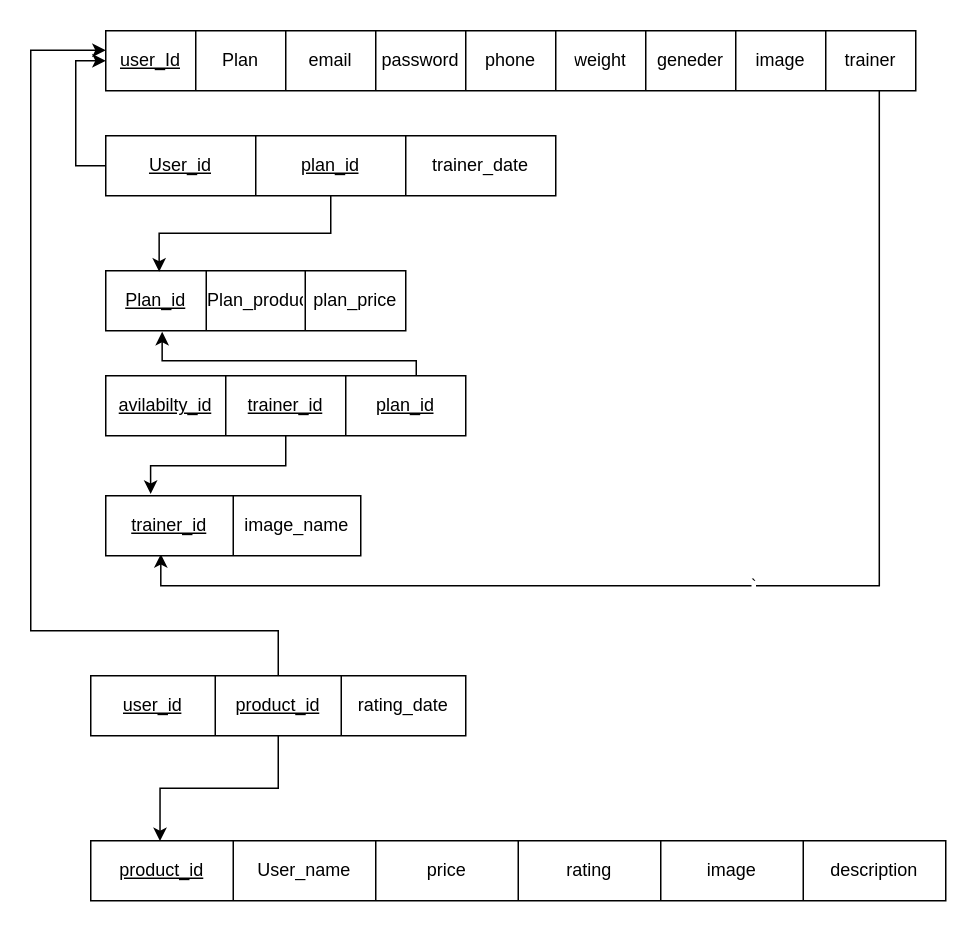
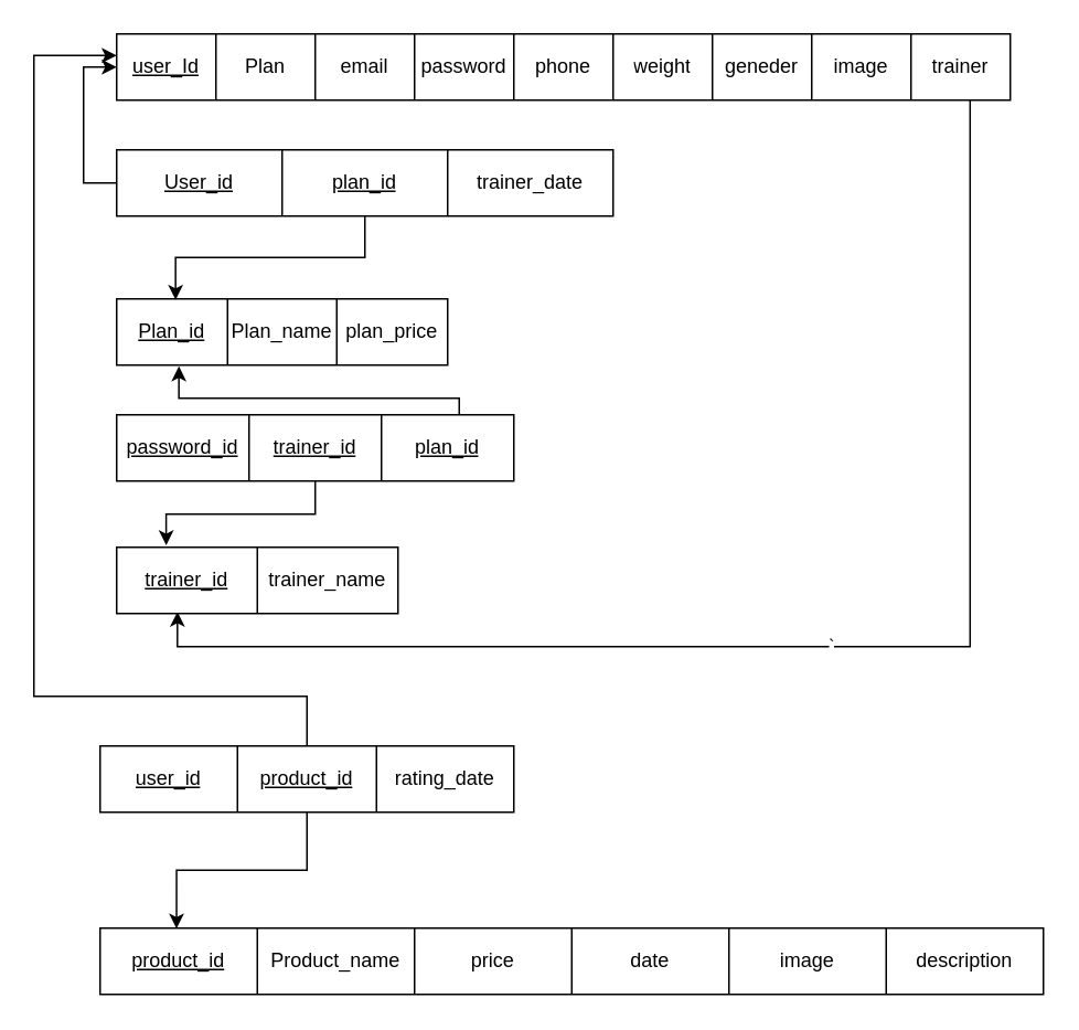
  <mxCell id="0" />
  <mxCell id="1" parent="0" />
  <mxCell id="2" value="`" style="edgeStyle=orthogonalEdgeStyle;rounded=0;orthogonalLoop=1;jettySize=auto;html=1;entryX=0.216;entryY=0.973;entryDx=0;entryDy=0;entryPerimeter=0;exitX=0.955;exitY=0.945;exitDx=0;exitDy=0;exitPerimeter=0;" edge="1" parent="1" source="4" target="20"><mxGeometry relative="1" as="geometry"><mxPoint x="90" y="370" as="targetPoint" /><Array as="points"><mxPoint x="586" y="390" /><mxPoint x="107" y="390" /></Array></mxGeometry></mxCell>
  <mxCell id="3" value="" style="shape=table;startSize=0;container=1;collapsible=0;childLayout=tableLayout;" parent="1" vertex="1"><mxGeometry x="70" y="20" width="540" height="40" as="geometry" /></mxCell>
  <mxCell id="4" value="" style="shape=tableRow;horizontal=0;startSize=0;swimlaneHead=0;swimlaneBody=0;strokeColor=inherit;top=0;left=0;bottom=0;right=0;collapsible=0;dropTarget=0;fillColor=none;points=[[0,0.5],[1,0.5]];portConstraint=eastwest;" parent="3" vertex="1"><mxGeometry width="540" height="40" as="geometry" /></mxCell>
  <mxCell id="5" value="&lt;u&gt;user_Id&lt;/u&gt;" style="shape=partialRectangle;html=1;whiteSpace=wrap;connectable=0;strokeColor=inherit;overflow=hidden;fillColor=none;top=0;left=0;bottom=0;right=0;pointerEvents=1;" parent="4" vertex="1"><mxGeometry width="60" height="40" as="geometry"><mxRectangle width="60" height="40" as="alternateBounds" /></mxGeometry></mxCell>
  <mxCell id="6" value="Plan" style="shape=partialRectangle;html=1;whiteSpace=wrap;connectable=0;strokeColor=inherit;overflow=hidden;fillColor=none;top=0;left=0;bottom=0;right=0;pointerEvents=1;" parent="4" vertex="1"><mxGeometry x="60" width="60" height="40" as="geometry"><mxRectangle width="60" height="40" as="alternateBounds" /></mxGeometry></mxCell>
  <mxCell id="7" value="email" style="shape=partialRectangle;html=1;whiteSpace=wrap;connectable=0;strokeColor=inherit;overflow=hidden;fillColor=none;top=0;left=0;bottom=0;right=0;pointerEvents=1;" parent="4" vertex="1"><mxGeometry x="120" width="60" height="40" as="geometry"><mxRectangle width="60" height="40" as="alternateBounds" /></mxGeometry></mxCell>
  <mxCell id="8" value="password" style="shape=partialRectangle;html=1;whiteSpace=wrap;connectable=0;strokeColor=inherit;overflow=hidden;fillColor=none;top=0;left=0;bottom=0;right=0;pointerEvents=1;" parent="4" vertex="1"><mxGeometry x="180" width="60" height="40" as="geometry"><mxRectangle width="60" height="40" as="alternateBounds" /></mxGeometry></mxCell>
  <mxCell id="9" value="phone" style="shape=partialRectangle;html=1;whiteSpace=wrap;connectable=0;strokeColor=inherit;overflow=hidden;fillColor=none;top=0;left=0;bottom=0;right=0;pointerEvents=1;" parent="4" vertex="1"><mxGeometry x="240" width="60" height="40" as="geometry"><mxRectangle width="60" height="40" as="alternateBounds" /></mxGeometry></mxCell>
  <mxCell id="10" value="weight" style="shape=partialRectangle;html=1;whiteSpace=wrap;connectable=0;strokeColor=inherit;overflow=hidden;fillColor=none;top=0;left=0;bottom=0;right=0;pointerEvents=1;" parent="4" vertex="1"><mxGeometry x="300" width="60" height="40" as="geometry"><mxRectangle width="60" height="40" as="alternateBounds" /></mxGeometry></mxCell>
  <mxCell id="11" value="geneder" style="shape=partialRectangle;html=1;whiteSpace=wrap;connectable=0;strokeColor=inherit;overflow=hidden;fillColor=none;top=0;left=0;bottom=0;right=0;pointerEvents=1;" parent="4" vertex="1"><mxGeometry x="360" width="60" height="40" as="geometry"><mxRectangle width="60" height="40" as="alternateBounds" /></mxGeometry></mxCell>
  <mxCell id="12" value="image" style="shape=partialRectangle;html=1;whiteSpace=wrap;connectable=0;strokeColor=inherit;overflow=hidden;fillColor=none;top=0;left=0;bottom=0;right=0;pointerEvents=1;" parent="4" vertex="1"><mxGeometry x="420" width="60" height="40" as="geometry"><mxRectangle width="60" height="40" as="alternateBounds" /></mxGeometry></mxCell>
  <mxCell id="13" value="trainer" style="shape=partialRectangle;html=1;whiteSpace=wrap;connectable=0;strokeColor=inherit;overflow=hidden;fillColor=none;top=0;left=0;bottom=0;right=0;pointerEvents=1;" vertex="1" parent="4"><mxGeometry x="480" width="60" height="40" as="geometry"><mxRectangle width="60" height="40" as="alternateBounds" /></mxGeometry></mxCell>
  <mxCell id="14" value="" style="shape=table;startSize=0;container=1;collapsible=0;childLayout=tableLayout;" parent="1" vertex="1"><mxGeometry x="70" y="180" width="200" height="40" as="geometry" /></mxCell>
  <mxCell id="15" value="" style="shape=tableRow;horizontal=0;startSize=0;swimlaneHead=0;swimlaneBody=0;strokeColor=inherit;top=0;left=0;bottom=0;right=0;collapsible=0;dropTarget=0;fillColor=none;points=[[0,0.5],[1,0.5]];portConstraint=eastwest;" parent="14" vertex="1"><mxGeometry width="200" height="40" as="geometry" /></mxCell>
  <mxCell id="16" value="&lt;u&gt;Plan_id&lt;/u&gt;" style="shape=partialRectangle;html=1;whiteSpace=wrap;connectable=0;strokeColor=inherit;overflow=hidden;fillColor=none;top=0;left=0;bottom=0;right=0;pointerEvents=1;" parent="15" vertex="1"><mxGeometry width="67" height="40" as="geometry"><mxRectangle width="67" height="40" as="alternateBounds" /></mxGeometry></mxCell>
- <mxCell id="17" value="Plan_product" style="shape=partialRectangle;html=1;whiteSpace=wrap;connectable=0;strokeColor=inherit;overflow=hidden;fillColor=none;top=0;left=0;bottom=0;right=0;pointerEvents=1;" parent="15" vertex="1"><mxGeometry x="67" width="66" height="40" as="geometry"><mxRectangle width="66" height="40" as="alternateBounds" /></mxGeometry></mxCell>
+ <mxCell id="17" value="Plan_name" style="shape=partialRectangle;html=1;whiteSpace=wrap;connectable=0;strokeColor=inherit;overflow=hidden;fillColor=none;top=0;left=0;bottom=0;right=0;pointerEvents=1;" parent="15" vertex="1"><mxGeometry x="67" width="66" height="40" as="geometry"><mxRectangle width="66" height="40" as="alternateBounds" /></mxGeometry></mxCell>
  <mxCell id="18" value="plan_price" style="shape=partialRectangle;html=1;whiteSpace=wrap;connectable=0;strokeColor=inherit;overflow=hidden;fillColor=none;top=0;left=0;bottom=0;right=0;pointerEvents=1;" parent="15" vertex="1"><mxGeometry x="133" width="67" height="40" as="geometry"><mxRectangle width="67" height="40" as="alternateBounds" /></mxGeometry></mxCell>
  <mxCell id="19" value="" style="shape=table;startSize=0;container=1;collapsible=0;childLayout=tableLayout;" parent="1" vertex="1"><mxGeometry x="70" y="330" width="170" height="40" as="geometry" /></mxCell>
  <mxCell id="20" value="" style="shape=tableRow;horizontal=0;startSize=0;swimlaneHead=0;swimlaneBody=0;strokeColor=inherit;top=0;left=0;bottom=0;right=0;collapsible=0;dropTarget=0;fillColor=none;points=[[0,0.5],[1,0.5]];portConstraint=eastwest;" parent="19" vertex="1"><mxGeometry width="170" height="40" as="geometry" /></mxCell>
  <mxCell id="21" value="&lt;u&gt;trainer_id&lt;/u&gt;" style="shape=partialRectangle;html=1;whiteSpace=wrap;connectable=0;strokeColor=inherit;overflow=hidden;fillColor=none;top=0;left=0;bottom=0;right=0;pointerEvents=1;" parent="20" vertex="1"><mxGeometry width="85" height="40" as="geometry"><mxRectangle width="85" height="40" as="alternateBounds" /></mxGeometry></mxCell>
- <mxCell id="22" value="image_name" style="shape=partialRectangle;html=1;whiteSpace=wrap;connectable=0;strokeColor=inherit;overflow=hidden;fillColor=none;top=0;left=0;bottom=0;right=0;pointerEvents=1;" parent="20" vertex="1"><mxGeometry x="85" width="85" height="40" as="geometry"><mxRectangle width="85" height="40" as="alternateBounds" /></mxGeometry></mxCell>
+ <mxCell id="22" value="trainer_name" style="shape=partialRectangle;html=1;whiteSpace=wrap;connectable=0;strokeColor=inherit;overflow=hidden;fillColor=none;top=0;left=0;bottom=0;right=0;pointerEvents=1;" parent="20" vertex="1"><mxGeometry x="85" width="85" height="40" as="geometry"><mxRectangle width="85" height="40" as="alternateBounds" /></mxGeometry></mxCell>
  <mxCell id="23" value="" style="shape=table;startSize=0;container=1;collapsible=0;childLayout=tableLayout;" parent="1" vertex="1"><mxGeometry x="60" y="560" width="570" height="40" as="geometry" /></mxCell>
  <mxCell id="24" value="" style="shape=tableRow;horizontal=0;startSize=0;swimlaneHead=0;swimlaneBody=0;strokeColor=inherit;top=0;left=0;bottom=0;right=0;collapsible=0;dropTarget=0;fillColor=none;points=[[0,0.5],[1,0.5]];portConstraint=eastwest;" parent="23" vertex="1"><mxGeometry width="570" height="40" as="geometry" /></mxCell>
  <mxCell id="25" value="&lt;u&gt;product_id&lt;/u&gt;" style="shape=partialRectangle;html=1;whiteSpace=wrap;connectable=0;strokeColor=inherit;overflow=hidden;fillColor=none;top=0;left=0;bottom=0;right=0;pointerEvents=1;" parent="24" vertex="1"><mxGeometry width="95" height="40" as="geometry"><mxRectangle width="95" height="40" as="alternateBounds" /></mxGeometry></mxCell>
- <mxCell id="26" value="User_name" style="shape=partialRectangle;html=1;whiteSpace=wrap;connectable=0;strokeColor=inherit;overflow=hidden;fillColor=none;top=0;left=0;bottom=0;right=0;pointerEvents=1;" parent="24" vertex="1"><mxGeometry x="95" width="95" height="40" as="geometry"><mxRectangle width="95" height="40" as="alternateBounds" /></mxGeometry></mxCell>
+ <mxCell id="26" value="Product_name" style="shape=partialRectangle;html=1;whiteSpace=wrap;connectable=0;strokeColor=inherit;overflow=hidden;fillColor=none;top=0;left=0;bottom=0;right=0;pointerEvents=1;" parent="24" vertex="1"><mxGeometry x="95" width="95" height="40" as="geometry"><mxRectangle width="95" height="40" as="alternateBounds" /></mxGeometry></mxCell>
  <mxCell id="27" value="price" style="shape=partialRectangle;html=1;whiteSpace=wrap;connectable=0;strokeColor=inherit;overflow=hidden;fillColor=none;top=0;left=0;bottom=0;right=0;pointerEvents=1;" parent="24" vertex="1"><mxGeometry x="190" width="95" height="40" as="geometry"><mxRectangle width="95" height="40" as="alternateBounds" /></mxGeometry></mxCell>
- <mxCell id="28" value="rating" style="shape=partialRectangle;html=1;whiteSpace=wrap;connectable=0;strokeColor=inherit;overflow=hidden;fillColor=none;top=0;left=0;bottom=0;right=0;pointerEvents=1;" parent="24" vertex="1"><mxGeometry x="285" width="95" height="40" as="geometry"><mxRectangle width="95" height="40" as="alternateBounds" /></mxGeometry></mxCell>
+ <mxCell id="28" value="date" style="shape=partialRectangle;html=1;whiteSpace=wrap;connectable=0;strokeColor=inherit;overflow=hidden;fillColor=none;top=0;left=0;bottom=0;right=0;pointerEvents=1;" parent="24" vertex="1"><mxGeometry x="285" width="95" height="40" as="geometry"><mxRectangle width="95" height="40" as="alternateBounds" /></mxGeometry></mxCell>
  <mxCell id="29" value="image" style="shape=partialRectangle;html=1;whiteSpace=wrap;connectable=0;strokeColor=inherit;overflow=hidden;fillColor=none;top=0;left=0;bottom=0;right=0;pointerEvents=1;" parent="24" vertex="1"><mxGeometry x="380" width="95" height="40" as="geometry"><mxRectangle width="95" height="40" as="alternateBounds" /></mxGeometry></mxCell>
  <mxCell id="30" value="description" style="shape=partialRectangle;html=1;whiteSpace=wrap;connectable=0;strokeColor=inherit;overflow=hidden;fillColor=none;top=0;left=0;bottom=0;right=0;pointerEvents=1;" parent="24" vertex="1"><mxGeometry x="475" width="95" height="40" as="geometry"><mxRectangle width="95" height="40" as="alternateBounds" /></mxGeometry></mxCell>
  <mxCell id="31" style="edgeStyle=orthogonalEdgeStyle;rounded=0;orthogonalLoop=1;jettySize=auto;html=1;entryX=0.081;entryY=0.006;entryDx=0;entryDy=0;entryPerimeter=0;" edge="1" parent="1" source="32" target="24"><mxGeometry relative="1" as="geometry" /></mxCell>
  <mxCell id="32" value="" style="shape=table;startSize=0;container=1;collapsible=0;childLayout=tableLayout;" vertex="1" parent="1"><mxGeometry x="60" y="450" width="250" height="40" as="geometry" /></mxCell>
  <mxCell id="33" value="" style="shape=tableRow;horizontal=0;startSize=0;swimlaneHead=0;swimlaneBody=0;strokeColor=inherit;top=0;left=0;bottom=0;right=0;collapsible=0;dropTarget=0;fillColor=none;points=[[0,0.5],[1,0.5]];portConstraint=eastwest;" vertex="1" parent="32"><mxGeometry width="250" height="40" as="geometry" /></mxCell>
  <mxCell id="34" value="&lt;u&gt;user_id&lt;/u&gt;" style="shape=partialRectangle;html=1;whiteSpace=wrap;connectable=0;strokeColor=inherit;overflow=hidden;fillColor=none;top=0;left=0;bottom=0;right=0;pointerEvents=1;" vertex="1" parent="33"><mxGeometry width="83" height="40" as="geometry"><mxRectangle width="83" height="40" as="alternateBounds" /></mxGeometry></mxCell>
  <mxCell id="35" value="&lt;u&gt;product_id&lt;/u&gt;" style="shape=partialRectangle;html=1;whiteSpace=wrap;connectable=0;strokeColor=inherit;overflow=hidden;fillColor=none;top=0;left=0;bottom=0;right=0;pointerEvents=1;" vertex="1" parent="33"><mxGeometry x="83" width="84" height="40" as="geometry"><mxRectangle width="84" height="40" as="alternateBounds" /></mxGeometry></mxCell>
  <mxCell id="36" value="rating_date" style="shape=partialRectangle;html=1;whiteSpace=wrap;connectable=0;strokeColor=inherit;overflow=hidden;fillColor=none;top=0;left=0;bottom=0;right=0;pointerEvents=1;" vertex="1" parent="33"><mxGeometry x="167" width="83" height="40" as="geometry"><mxRectangle width="83" height="40" as="alternateBounds" /></mxGeometry></mxCell>
  <mxCell id="37" style="edgeStyle=orthogonalEdgeStyle;rounded=0;orthogonalLoop=1;jettySize=auto;html=1;" edge="1" parent="1" source="33"><mxGeometry relative="1" as="geometry"><mxPoint x="70" y="33" as="targetPoint" /><Array as="points"><mxPoint x="185" y="420" /><mxPoint x="20" y="420" /><mxPoint x="20" y="33" /></Array></mxGeometry></mxCell>
  <mxCell id="38" style="edgeStyle=orthogonalEdgeStyle;rounded=0;orthogonalLoop=1;jettySize=auto;html=1;entryX=0.178;entryY=0.015;entryDx=0;entryDy=0;entryPerimeter=0;" edge="1" parent="1" source="39" target="15"><mxGeometry relative="1" as="geometry"><mxPoint x="20" y="200" as="targetPoint" /></mxGeometry></mxCell>
  <mxCell id="39" value="" style="shape=table;startSize=0;container=1;collapsible=0;childLayout=tableLayout;" vertex="1" parent="1"><mxGeometry x="70" y="90" width="300" height="40" as="geometry" /></mxCell>
  <mxCell id="40" value="" style="shape=tableRow;horizontal=0;startSize=0;swimlaneHead=0;swimlaneBody=0;strokeColor=inherit;top=0;left=0;bottom=0;right=0;collapsible=0;dropTarget=0;fillColor=none;points=[[0,0.5],[1,0.5]];portConstraint=eastwest;" vertex="1" parent="39"><mxGeometry width="300" height="40" as="geometry" /></mxCell>
  <mxCell id="41" value="&lt;u&gt;User_id&lt;/u&gt;" style="shape=partialRectangle;html=1;whiteSpace=wrap;connectable=0;strokeColor=inherit;overflow=hidden;fillColor=none;top=0;left=0;bottom=0;right=0;pointerEvents=1;" vertex="1" parent="40"><mxGeometry width="100" height="40" as="geometry"><mxRectangle width="100" height="40" as="alternateBounds" /></mxGeometry></mxCell>
  <mxCell id="42" value="&lt;u&gt;plan_id&lt;/u&gt;" style="shape=partialRectangle;html=1;whiteSpace=wrap;connectable=0;strokeColor=inherit;overflow=hidden;fillColor=none;top=0;left=0;bottom=0;right=0;pointerEvents=1;" vertex="1" parent="40"><mxGeometry x="100" width="100" height="40" as="geometry"><mxRectangle width="100" height="40" as="alternateBounds" /></mxGeometry></mxCell>
  <mxCell id="43" value="trainer_date" style="shape=partialRectangle;html=1;whiteSpace=wrap;connectable=0;strokeColor=inherit;overflow=hidden;fillColor=none;top=0;left=0;bottom=0;right=0;pointerEvents=1;" vertex="1" parent="40"><mxGeometry x="200" width="100" height="40" as="geometry"><mxRectangle width="100" height="40" as="alternateBounds" /></mxGeometry></mxCell>
  <mxCell id="44" style="edgeStyle=orthogonalEdgeStyle;rounded=0;orthogonalLoop=1;jettySize=auto;html=1;exitX=0;exitY=0.5;exitDx=0;exitDy=0;entryX=0;entryY=0.5;entryDx=0;entryDy=0;" edge="1" parent="1" source="40" target="4"><mxGeometry relative="1" as="geometry" /></mxCell>
  <mxCell id="45" value="" style="shape=table;startSize=0;container=1;collapsible=0;childLayout=tableLayout;" vertex="1" parent="1"><mxGeometry x="70" y="250" width="240" height="40" as="geometry" /></mxCell>
  <mxCell id="46" value="" style="shape=tableRow;horizontal=0;startSize=0;swimlaneHead=0;swimlaneBody=0;strokeColor=inherit;top=0;left=0;bottom=0;right=0;collapsible=0;dropTarget=0;fillColor=none;points=[[0,0.5],[1,0.5]];portConstraint=eastwest;" vertex="1" parent="45"><mxGeometry width="240" height="40" as="geometry" /></mxCell>
- <mxCell id="47" value="&lt;u&gt;avilabilty_id&lt;/u&gt;" style="shape=partialRectangle;html=1;whiteSpace=wrap;connectable=0;strokeColor=inherit;overflow=hidden;fillColor=none;top=0;left=0;bottom=0;right=0;pointerEvents=1;" vertex="1" parent="46"><mxGeometry width="80" height="40" as="geometry"><mxRectangle width="80" height="40" as="alternateBounds" /></mxGeometry></mxCell>
+ <mxCell id="47" value="&lt;u&gt;password_id&lt;/u&gt;" style="shape=partialRectangle;html=1;whiteSpace=wrap;connectable=0;strokeColor=inherit;overflow=hidden;fillColor=none;top=0;left=0;bottom=0;right=0;pointerEvents=1;" vertex="1" parent="46"><mxGeometry width="80" height="40" as="geometry"><mxRectangle width="80" height="40" as="alternateBounds" /></mxGeometry></mxCell>
  <mxCell id="48" value="&lt;u&gt;trainer_id&lt;/u&gt;" style="shape=partialRectangle;html=1;whiteSpace=wrap;connectable=0;strokeColor=inherit;overflow=hidden;fillColor=none;top=0;left=0;bottom=0;right=0;pointerEvents=1;" vertex="1" parent="46"><mxGeometry x="80" width="80" height="40" as="geometry"><mxRectangle width="80" height="40" as="alternateBounds" /></mxGeometry></mxCell>
  <mxCell id="49" value="&lt;u&gt;plan_id&lt;/u&gt;" style="shape=partialRectangle;html=1;whiteSpace=wrap;connectable=0;strokeColor=inherit;overflow=hidden;fillColor=none;top=0;left=0;bottom=0;right=0;pointerEvents=1;" vertex="1" parent="46"><mxGeometry x="160" width="80" height="40" as="geometry"><mxRectangle width="80" height="40" as="alternateBounds" /></mxGeometry></mxCell>
  <mxCell id="50" style="edgeStyle=orthogonalEdgeStyle;rounded=0;orthogonalLoop=1;jettySize=auto;html=1;entryX=0.188;entryY=1.017;entryDx=0;entryDy=0;entryPerimeter=0;" edge="1" parent="1" target="15"><mxGeometry relative="1" as="geometry"><mxPoint x="277" y="250" as="sourcePoint" /><Array as="points"><mxPoint x="277" y="240" /><mxPoint x="108" y="240" /></Array></mxGeometry></mxCell>
  <mxCell id="51" style="edgeStyle=orthogonalEdgeStyle;rounded=0;orthogonalLoop=1;jettySize=auto;html=1;entryX=0.176;entryY=-0.031;entryDx=0;entryDy=0;entryPerimeter=0;" edge="1" parent="1" source="45" target="20"><mxGeometry relative="1" as="geometry"><Array as="points"><mxPoint x="190" y="310" /><mxPoint x="100" y="310" /></Array></mxGeometry></mxCell>
